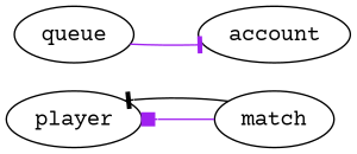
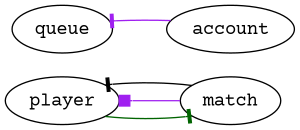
  digraph {
    fontname="Courier Prime"
    rankdir=LR
    node [fontname="Courier Prime"]
    edge [arrowhead=tee color=purple fontname="Courier Prime"]
    player
    match
    queue
    account
+   player -> match [color=darkgreen]
    match -> player [arrowhead=box]
    match -> player [color=black]
-   queue -> account
+   account -> queue
  }
